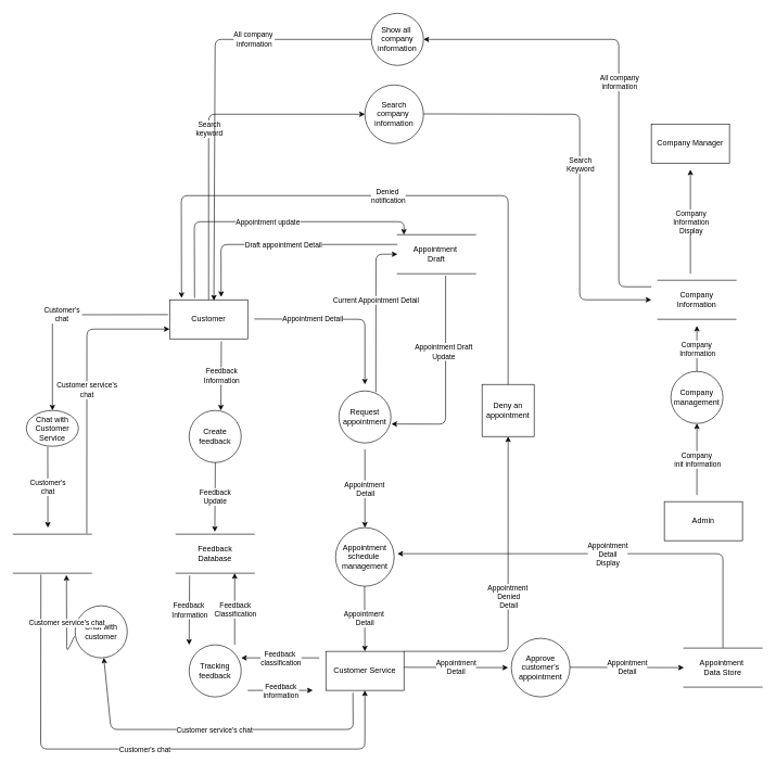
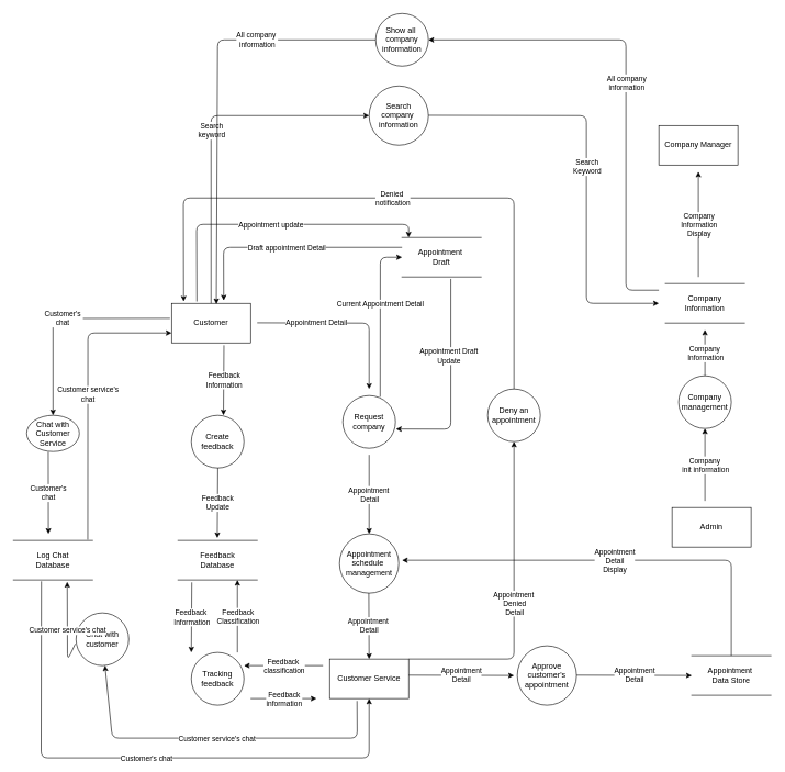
  <mxCell id="0" />
  <mxCell id="1" parent="0" />
  <mxCell id="2" value="Customer" style="rounded=0;whiteSpace=wrap;html=1;" parent="1" vertex="1"><mxGeometry x="260" y="460" width="120" height="60" as="geometry" /></mxCell>
  <mxCell id="3" value="Customer Service" style="rounded=0;whiteSpace=wrap;html=1;" parent="1" vertex="1"><mxGeometry x="500" y="1000" width="120" height="60" as="geometry" /></mxCell>
  <mxCell id="4" value="Company Manager" style="rounded=0;whiteSpace=wrap;html=1;" parent="1" vertex="1"><mxGeometry x="1000" y="190" width="120" height="60" as="geometry" /></mxCell>
  <mxCell id="5" value="Admin" style="rounded=0;whiteSpace=wrap;html=1;" parent="1" vertex="1"><mxGeometry x="1020" y="770" width="120" height="60" as="geometry" /></mxCell>
  <mxCell id="6" value="Create feedback" style="ellipse;whiteSpace=wrap;html=1;aspect=fixed;" parent="1" vertex="1"><mxGeometry x="290" y="630" width="80" height="80" as="geometry" /></mxCell>
  <mxCell id="7" value="Tracking feedback" style="ellipse;whiteSpace=wrap;html=1;aspect=fixed;" parent="1" vertex="1"><mxGeometry x="290" y="990" width="80" height="80" as="geometry" /></mxCell>
- <mxCell id="8" value="Request appointment" style="ellipse;whiteSpace=wrap;html=1;aspect=fixed;" parent="1" vertex="1"><mxGeometry x="520" y="600" width="80" height="80" as="geometry" /></mxCell>
+ <mxCell id="8" value="Request company" style="ellipse;whiteSpace=wrap;html=1;aspect=fixed;" parent="1" vertex="1"><mxGeometry x="520" y="600" width="80" height="80" as="geometry" /></mxCell>
  <mxCell id="9" value="" style="endArrow=classic;html=1;exitX=0.663;exitY=1.06;exitDx=0;exitDy=0;exitPerimeter=0;entryX=0.61;entryY=0;entryDx=0;entryDy=0;entryPerimeter=0;" parent="1" source="2" target="6" edge="1"><mxGeometry relative="1" as="geometry"><mxPoint x="550" y="680" as="sourcePoint" /><mxPoint x="650" y="680" as="targetPoint" /></mxGeometry></mxCell>
  <mxCell id="10" value="Feedback&lt;br&gt;Information" style="edgeLabel;resizable=0;html=1;align=center;verticalAlign=middle;" parent="9" connectable="0" vertex="1"><mxGeometry relative="1" as="geometry" /></mxCell>
  <mxCell id="11" value="" style="shape=partialRectangle;whiteSpace=wrap;html=1;left=0;right=0;fillColor=none;" parent="1" vertex="1"><mxGeometry x="270" y="820" width="120" height="60" as="geometry" /></mxCell>
  <mxCell id="12" value="Feedback Database" style="text;html=1;strokeColor=none;fillColor=none;align=center;verticalAlign=middle;whiteSpace=wrap;rounded=0;" parent="1" vertex="1"><mxGeometry x="310" y="840" width="40" height="20" as="geometry" /></mxCell>
  <mxCell id="13" value="" style="endArrow=classic;html=1;exitX=0.663;exitY=1.06;exitDx=0;exitDy=0;exitPerimeter=0;entryX=0.61;entryY=0;entryDx=0;entryDy=0;entryPerimeter=0;" parent="1" edge="1"><mxGeometry relative="1" as="geometry"><mxPoint x="330.26" y="710" as="sourcePoint" /><mxPoint x="329.5" y="816.4" as="targetPoint" /></mxGeometry></mxCell>
  <mxCell id="14" value="Feedback&lt;br&gt;Update" style="edgeLabel;resizable=0;html=1;align=center;verticalAlign=middle;" parent="13" connectable="0" vertex="1"><mxGeometry relative="1" as="geometry" /></mxCell>
  <mxCell id="15" value="" style="endArrow=classic;html=1;exitX=0.663;exitY=1.06;exitDx=0;exitDy=0;exitPerimeter=0;entryX=0.61;entryY=0;entryDx=0;entryDy=0;entryPerimeter=0;" parent="1" edge="1"><mxGeometry relative="1" as="geometry"><mxPoint x="290.76" y="883.6" as="sourcePoint" /><mxPoint x="290" y="990" as="targetPoint" /></mxGeometry></mxCell>
  <mxCell id="16" value="Feedback&amp;nbsp;&lt;br&gt;Information" style="edgeLabel;resizable=0;html=1;align=center;verticalAlign=middle;" parent="15" connectable="0" vertex="1"><mxGeometry relative="1" as="geometry" /></mxCell>
  <mxCell id="17" value="Appointment schedule&amp;nbsp;&lt;br&gt;management" style="ellipse;whiteSpace=wrap;html=1;aspect=fixed;" parent="1" vertex="1"><mxGeometry x="515" y="810" width="90" height="90" as="geometry" /></mxCell>
  <mxCell id="18" value="" style="endArrow=classic;html=1;" parent="1" edge="1"><mxGeometry relative="1" as="geometry"><mxPoint x="380" y="1060" as="sourcePoint" /><mxPoint x="480" y="1060" as="targetPoint" /></mxGeometry></mxCell>
  <mxCell id="19" value="Feedback&lt;br&gt;information" style="edgeLabel;resizable=0;html=1;align=center;verticalAlign=middle;" parent="18" connectable="0" vertex="1"><mxGeometry relative="1" as="geometry" /></mxCell>
  <mxCell id="20" value="" style="endArrow=classic;html=1;" parent="1" edge="1"><mxGeometry relative="1" as="geometry"><mxPoint x="490" y="1010" as="sourcePoint" /><mxPoint x="370" y="1010" as="targetPoint" /></mxGeometry></mxCell>
  <mxCell id="21" value="Feedback&amp;nbsp;&lt;br&gt;classification" style="edgeLabel;resizable=0;html=1;align=center;verticalAlign=middle;" parent="20" connectable="0" vertex="1"><mxGeometry relative="1" as="geometry" /></mxCell>
  <mxCell id="22" value="" style="endArrow=classic;html=1;" parent="1" edge="1"><mxGeometry relative="1" as="geometry"><mxPoint x="360" y="990" as="sourcePoint" /><mxPoint x="360" y="880" as="targetPoint" /></mxGeometry></mxCell>
  <mxCell id="23" value="Feedback&lt;br&gt;Classification" style="edgeLabel;resizable=0;html=1;align=center;verticalAlign=middle;" parent="22" connectable="0" vertex="1"><mxGeometry relative="1" as="geometry" /></mxCell>
  <mxCell id="24" value="" style="shape=partialRectangle;whiteSpace=wrap;html=1;left=0;right=0;fillColor=none;" parent="1" vertex="1"><mxGeometry x="1050" y="995" width="120" height="60" as="geometry" /></mxCell>
  <mxCell id="25" value="Appointment&amp;nbsp;&lt;br&gt;Data Store" style="text;html=1;strokeColor=none;fillColor=none;align=center;verticalAlign=middle;whiteSpace=wrap;rounded=0;" parent="1" vertex="1"><mxGeometry x="1090" y="1015" width="40" height="20" as="geometry" /></mxCell>
  <mxCell id="26" value="" style="endArrow=classic;html=1;" parent="1" edge="1"><mxGeometry relative="1" as="geometry"><mxPoint x="390" y="489.5" as="sourcePoint" /><mxPoint x="560" y="590" as="targetPoint" /><Array as="points"><mxPoint x="560" y="490" /></Array></mxGeometry></mxCell>
  <mxCell id="27" value="Appointment Detail" style="edgeLabel;resizable=0;html=1;align=center;verticalAlign=middle;" parent="26" connectable="0" vertex="1"><mxGeometry relative="1" as="geometry"><mxPoint x="-45" as="offset" /></mxGeometry></mxCell>
  <mxCell id="28" value="" style="endArrow=classic;html=1;" parent="1" edge="1"><mxGeometry relative="1" as="geometry"><mxPoint x="560" y="690" as="sourcePoint" /><mxPoint x="560" y="810" as="targetPoint" /></mxGeometry></mxCell>
  <mxCell id="29" value="Appointment&amp;nbsp;&lt;br&gt;Detail" style="edgeLabel;resizable=0;html=1;align=center;verticalAlign=middle;" parent="28" connectable="0" vertex="1"><mxGeometry relative="1" as="geometry" /></mxCell>
  <mxCell id="30" value="" style="endArrow=classic;html=1;" parent="1" edge="1"><mxGeometry relative="1" as="geometry"><mxPoint x="559.5" y="900" as="sourcePoint" /><mxPoint x="560" y="1000" as="targetPoint" /></mxGeometry></mxCell>
  <mxCell id="31" value="Appointment&amp;nbsp;&lt;br&gt;Detail" style="edgeLabel;resizable=0;html=1;align=center;verticalAlign=middle;" parent="30" connectable="0" vertex="1"><mxGeometry relative="1" as="geometry" /></mxCell>
  <mxCell id="32" value="Approve customer's appointment" style="ellipse;whiteSpace=wrap;html=1;aspect=fixed;" parent="1" vertex="1"><mxGeometry x="785" y="980" width="90" height="90" as="geometry" /></mxCell>
  <mxCell id="33" value="" style="endArrow=classic;html=1;" parent="1" edge="1"><mxGeometry relative="1" as="geometry"><mxPoint x="620" y="1024.5" as="sourcePoint" /><mxPoint x="780" y="1025" as="targetPoint" /></mxGeometry></mxCell>
  <mxCell id="34" value="Appointment&lt;br&gt;Detail" style="edgeLabel;resizable=0;html=1;align=center;verticalAlign=middle;" parent="33" connectable="0" vertex="1"><mxGeometry relative="1" as="geometry" /></mxCell>
  <mxCell id="35" value="" style="endArrow=classic;html=1;entryX=0;entryY=0.5;entryDx=0;entryDy=0;" parent="1" target="24" edge="1"><mxGeometry relative="1" as="geometry"><mxPoint x="875" y="1024.5" as="sourcePoint" /><mxPoint x="980" y="1025" as="targetPoint" /></mxGeometry></mxCell>
  <mxCell id="36" value="Appointment&lt;br&gt;Detail" style="edgeLabel;resizable=0;html=1;align=center;verticalAlign=middle;" parent="35" connectable="0" vertex="1"><mxGeometry relative="1" as="geometry" /></mxCell>
  <mxCell id="37" value="" style="endArrow=classic;html=1;exitX=0.5;exitY=0;exitDx=0;exitDy=0;" parent="1" source="24" edge="1"><mxGeometry relative="1" as="geometry"><mxPoint x="710" y="950" as="sourcePoint" /><mxPoint x="610" y="850" as="targetPoint" /><Array as="points"><mxPoint x="1110" y="850" /></Array></mxGeometry></mxCell>
  <mxCell id="38" value="Appointment&lt;br&gt;Detail&lt;br&gt;Display" style="edgeLabel;resizable=0;html=1;align=center;verticalAlign=middle;" parent="37" connectable="0" vertex="1"><mxGeometry relative="1" as="geometry" /></mxCell>
  <mxCell id="39" value="" style="shape=partialRectangle;whiteSpace=wrap;html=1;left=0;right=0;fillColor=none;" parent="1" vertex="1"><mxGeometry x="20" y="820" width="120" height="60" as="geometry" /></mxCell>
+ <mxCell id="40" value="Log Chat Database" style="text;html=1;strokeColor=none;fillColor=none;align=center;verticalAlign=middle;whiteSpace=wrap;rounded=0;" parent="1" vertex="1"><mxGeometry x="60" y="840" width="40" height="20" as="geometry" /></mxCell>
  <mxCell id="41" value="Chat with Customer Service" style="ellipse;whiteSpace=wrap;html=1;aspect=fixed;" parent="1" vertex="1"><mxGeometry x="40" y="630" width="80" height="55" as="geometry" /></mxCell>
  <mxCell id="42" value="" style="endArrow=classic;html=1;exitX=1;exitY=0;exitDx=0;exitDy=0;" parent="1" source="3" target="44" edge="1"><mxGeometry relative="1" as="geometry"><mxPoint x="600" y="820" as="sourcePoint" /><mxPoint x="750" y="680" as="targetPoint" /><Array as="points"><mxPoint x="780" y="1000" /></Array></mxGeometry></mxCell>
  <mxCell id="43" value="Appointment&amp;nbsp;&lt;br&gt;Denied&lt;br&gt;Detail" style="edgeLabel;resizable=0;html=1;align=center;verticalAlign=middle;" parent="42" connectable="0" vertex="1"><mxGeometry relative="1" as="geometry" /></mxCell>
- <mxCell id="44" value="Deny an appointment" style="whiteSpace=wrap;html=1;aspect=fixed;rounded=0;" parent="1" vertex="1"><mxGeometry x="740" y="590" width="80" height="80" as="geometry" /></mxCell>
+ <mxCell id="44" value="Deny an appointment" style="ellipse;whiteSpace=wrap;html=1;aspect=fixed;" parent="1" vertex="1"><mxGeometry x="740" y="590" width="80" height="80" as="geometry" /></mxCell>
  <mxCell id="45" value="" style="endArrow=classic;html=1;entryX=0.153;entryY=-0.047;entryDx=0;entryDy=0;entryPerimeter=0;exitX=0.5;exitY=0;exitDx=0;exitDy=0;" parent="1" source="44" target="2" edge="1"><mxGeometry relative="1" as="geometry"><mxPoint x="750" y="590" as="sourcePoint" /><mxPoint x="750" y="460" as="targetPoint" /><Array as="points"><mxPoint x="780" y="300" /><mxPoint x="278" y="300" /></Array></mxGeometry></mxCell>
  <mxCell id="46" value="Denied&amp;nbsp;&lt;br&gt;notification" style="edgeLabel;resizable=0;html=1;align=center;verticalAlign=middle;" parent="45" connectable="0" vertex="1"><mxGeometry relative="1" as="geometry" /></mxCell>
  <mxCell id="47" value="" style="endArrow=classic;html=1;exitX=-0.02;exitY=0.38;exitDx=0;exitDy=0;exitPerimeter=0;entryX=0.5;entryY=0;entryDx=0;entryDy=0;" parent="1" source="2" target="41" edge="1"><mxGeometry relative="1" as="geometry"><mxPoint x="180" y="600" as="sourcePoint" /><mxPoint x="280" y="600" as="targetPoint" /><Array as="points"><mxPoint x="80" y="483" /></Array></mxGeometry></mxCell>
  <mxCell id="48" value="Customer's&amp;nbsp;&lt;br&gt;chat&amp;nbsp;" style="edgeLabel;resizable=0;html=1;align=center;verticalAlign=middle;" parent="47" connectable="0" vertex="1"><mxGeometry relative="1" as="geometry" /></mxCell>
  <mxCell id="49" value="" style="endArrow=classic;html=1;exitX=0.41;exitY=1.01;exitDx=0;exitDy=0;exitPerimeter=0;" parent="1" source="41" edge="1"><mxGeometry relative="1" as="geometry"><mxPoint x="180" y="780" as="sourcePoint" /><mxPoint x="73" y="810" as="targetPoint" /></mxGeometry></mxCell>
  <mxCell id="50" value="Customer's&lt;br&gt;chat" style="edgeLabel;resizable=0;html=1;align=center;verticalAlign=middle;" parent="49" connectable="0" vertex="1"><mxGeometry relative="1" as="geometry" /></mxCell>
  <mxCell id="51" value="" style="endArrow=classic;html=1;exitX=0.353;exitY=1.033;exitDx=0;exitDy=0;exitPerimeter=0;entryX=0.5;entryY=1;entryDx=0;entryDy=0;" parent="1" source="39" target="3" edge="1"><mxGeometry relative="1" as="geometry"><mxPoint x="180" y="980" as="sourcePoint" /><mxPoint x="280" y="980" as="targetPoint" /><Array as="points"><mxPoint x="62" y="1150" /><mxPoint x="560" y="1150" /></Array></mxGeometry></mxCell>
  <mxCell id="52" value="Customer's chat" style="edgeLabel;resizable=0;html=1;align=center;verticalAlign=middle;" parent="51" connectable="0" vertex="1"><mxGeometry relative="1" as="geometry" /></mxCell>
  <mxCell id="53" value="" style="endArrow=classic;html=1;exitX=0.347;exitY=1.06;exitDx=0;exitDy=0;exitPerimeter=0;" parent="1" source="3" target="55" edge="1"><mxGeometry relative="1" as="geometry"><mxPoint x="180" y="1080" as="sourcePoint" /><mxPoint x="280" y="1080" as="targetPoint" /><Array as="points"><mxPoint x="542" y="1120" /><mxPoint x="170" y="1120" /></Array></mxGeometry></mxCell>
  <mxCell id="54" value="Customer service's chat" style="edgeLabel;resizable=0;html=1;align=center;verticalAlign=middle;" parent="53" connectable="0" vertex="1"><mxGeometry relative="1" as="geometry" /></mxCell>
  <mxCell id="55" value="Chat with customer" style="ellipse;whiteSpace=wrap;html=1;aspect=fixed;" parent="1" vertex="1"><mxGeometry x="115" y="930" width="80" height="80" as="geometry" /></mxCell>
  <mxCell id="56" value="" style="endArrow=classic;html=1;exitX=-0.015;exitY=0.588;exitDx=0;exitDy=0;entryX=0.68;entryY=1.047;entryDx=0;entryDy=0;entryPerimeter=0;exitPerimeter=0;" parent="1" source="55" target="39" edge="1"><mxGeometry relative="1" as="geometry"><mxPoint x="180" y="970" as="sourcePoint" /><mxPoint x="280" y="970" as="targetPoint" /><Array as="points"><mxPoint x="102" y="1002" /></Array></mxGeometry></mxCell>
  <mxCell id="57" value="Customer service's chat" style="edgeLabel;resizable=0;html=1;align=center;verticalAlign=middle;" parent="56" connectable="0" vertex="1"><mxGeometry relative="1" as="geometry" /></mxCell>
  <mxCell id="58" value="" style="endArrow=classic;html=1;entryX=0;entryY=0.75;entryDx=0;entryDy=0;exitX=0.94;exitY=-0.02;exitDx=0;exitDy=0;exitPerimeter=0;" parent="1" source="39" target="2" edge="1"><mxGeometry relative="1" as="geometry"><mxPoint x="170" y="950" as="sourcePoint" /><mxPoint x="280" y="670" as="targetPoint" /><Array as="points"><mxPoint x="133" y="505" /></Array></mxGeometry></mxCell>
  <mxCell id="59" value="Customer service's&lt;br&gt;chat" style="edgeLabel;resizable=0;html=1;align=center;verticalAlign=middle;" parent="58" connectable="0" vertex="1"><mxGeometry relative="1" as="geometry" /></mxCell>
  <mxCell id="60" value="" style="shape=partialRectangle;whiteSpace=wrap;html=1;left=0;right=0;fillColor=none;" parent="1" vertex="1"><mxGeometry x="1010" y="430" width="120" height="60" as="geometry" /></mxCell>
  <mxCell id="61" value="Company Information" style="text;html=1;strokeColor=none;fillColor=none;align=center;verticalAlign=middle;whiteSpace=wrap;rounded=0;" parent="1" vertex="1"><mxGeometry x="1050" y="450" width="40" height="20" as="geometry" /></mxCell>
  <mxCell id="62" value="" style="shape=partialRectangle;whiteSpace=wrap;html=1;left=0;right=0;fillColor=none;" parent="1" vertex="1"><mxGeometry x="610" y="360" width="120" height="60" as="geometry" /></mxCell>
  <mxCell id="63" value="Appointment&amp;nbsp;&lt;br&gt;Draft" style="text;html=1;strokeColor=none;fillColor=none;align=center;verticalAlign=middle;whiteSpace=wrap;rounded=0;" parent="1" vertex="1"><mxGeometry x="650" y="380" width="40" height="20" as="geometry" /></mxCell>
  <mxCell id="64" value="" style="endArrow=classic;html=1;exitX=0.71;exitY=0.025;exitDx=0;exitDy=0;exitPerimeter=0;entryX=0;entryY=0.5;entryDx=0;entryDy=0;" parent="1" source="8" target="62" edge="1"><mxGeometry relative="1" as="geometry"><mxPoint x="490" y="570" as="sourcePoint" /><mxPoint x="590" y="570" as="targetPoint" /><Array as="points"><mxPoint x="577" y="390" /></Array></mxGeometry></mxCell>
  <mxCell id="65" value="Current Appointment Detail" style="edgeLabel;resizable=0;html=1;align=center;verticalAlign=middle;" parent="64" connectable="0" vertex="1"><mxGeometry relative="1" as="geometry"><mxPoint y="-19" as="offset" /></mxGeometry></mxCell>
  <mxCell id="66" value="" style="endArrow=classic;html=1;exitX=0;exitY=0.25;exitDx=0;exitDy=0;entryX=0.66;entryY=-0.073;entryDx=0;entryDy=0;entryPerimeter=0;" parent="1" source="62" target="2" edge="1"><mxGeometry relative="1" as="geometry"><mxPoint x="490" y="570" as="sourcePoint" /><mxPoint x="590" y="570" as="targetPoint" /><Array as="points"><mxPoint x="339" y="375" /></Array></mxGeometry></mxCell>
  <mxCell id="67" value="Draft appointment Detail" style="edgeLabel;resizable=0;html=1;align=center;verticalAlign=middle;" parent="66" connectable="0" vertex="1"><mxGeometry relative="1" as="geometry" /></mxCell>
  <mxCell id="68" value="" style="endArrow=classic;html=1;exitX=0.32;exitY=-0.047;exitDx=0;exitDy=0;exitPerimeter=0;entryX=0.083;entryY=0;entryDx=0;entryDy=0;entryPerimeter=0;" parent="1" source="2" target="62" edge="1"><mxGeometry relative="1" as="geometry"><mxPoint x="490" y="570" as="sourcePoint" /><mxPoint x="590" y="570" as="targetPoint" /><Array as="points"><mxPoint x="298" y="340" /><mxPoint x="620" y="340" /></Array></mxGeometry></mxCell>
  <mxCell id="69" value="Appointment update" style="edgeLabel;resizable=0;html=1;align=center;verticalAlign=middle;" parent="68" connectable="0" vertex="1"><mxGeometry relative="1" as="geometry" /></mxCell>
  <mxCell id="70" value="" style="endArrow=classic;html=1;exitX=0.617;exitY=1.047;exitDx=0;exitDy=0;exitPerimeter=0;entryX=1.01;entryY=0.635;entryDx=0;entryDy=0;entryPerimeter=0;" parent="1" source="62" target="8" edge="1"><mxGeometry relative="1" as="geometry"><mxPoint x="490" y="570" as="sourcePoint" /><mxPoint x="590" y="570" as="targetPoint" /><Array as="points"><mxPoint x="684" y="651" /></Array></mxGeometry></mxCell>
  <mxCell id="71" value="Appointment Draft&lt;br&gt;Update" style="edgeLabel;resizable=0;html=1;align=center;verticalAlign=middle;" parent="70" connectable="0" vertex="1"><mxGeometry relative="1" as="geometry"><mxPoint x="-4" y="-39" as="offset" /></mxGeometry></mxCell>
  <mxCell id="72" value="" style="endArrow=classic;html=1;" parent="1" edge="1"><mxGeometry relative="1" as="geometry"><mxPoint x="1070" y="760" as="sourcePoint" /><mxPoint x="1070" y="650" as="targetPoint" /></mxGeometry></mxCell>
  <mxCell id="73" value="Company&amp;nbsp;&lt;br&gt;init information" style="edgeLabel;resizable=0;html=1;align=center;verticalAlign=middle;" parent="72" connectable="0" vertex="1"><mxGeometry relative="1" as="geometry" /></mxCell>
  <mxCell id="74" value="Company management" style="ellipse;whiteSpace=wrap;html=1;aspect=fixed;" parent="1" vertex="1"><mxGeometry x="1030" y="570" width="80" height="80" as="geometry" /></mxCell>
  <mxCell id="75" value="" style="endArrow=classic;html=1;exitX=0.5;exitY=0;exitDx=0;exitDy=0;" parent="1" source="74" edge="1"><mxGeometry relative="1" as="geometry"><mxPoint x="910" y="550" as="sourcePoint" /><mxPoint x="1070" y="500" as="targetPoint" /></mxGeometry></mxCell>
  <mxCell id="76" value="Company&amp;nbsp;&lt;br&gt;Information" style="edgeLabel;resizable=0;html=1;align=center;verticalAlign=middle;" parent="75" connectable="0" vertex="1"><mxGeometry relative="1" as="geometry" /></mxCell>
  <mxCell id="77" value="" style="endArrow=classic;html=1;" parent="1" edge="1"><mxGeometry relative="1" as="geometry"><mxPoint x="1060" as="sourcePoint" y="420" /><mxPoint x="1060" y="260" as="targetPoint" /></mxGeometry></mxCell>
  <mxCell id="78" value="Company&lt;br&gt;Information&lt;br&gt;Display" style="edgeLabel;resizable=0;html=1;align=center;verticalAlign=middle;" parent="77" connectable="0" vertex="1"><mxGeometry relative="1" as="geometry" /></mxCell>
  <mxCell id="79" value="Search company&amp;nbsp;&lt;br&gt;information" style="ellipse;whiteSpace=wrap;html=1;aspect=fixed;" parent="1" vertex="1"><mxGeometry x="560" y="130" width="90" height="90" as="geometry" /></mxCell>
  <mxCell id="80" value="" style="endArrow=classic;html=1;exitX=0.5;exitY=0;exitDx=0;exitDy=0;entryX=0;entryY=0.5;entryDx=0;entryDy=0;" parent="1" source="2" target="79" edge="1"><mxGeometry relative="1" as="geometry"><mxPoint x="620" y="320" as="sourcePoint" /><mxPoint x="720" y="320" as="targetPoint" /><Array as="points"><mxPoint x="320" y="175" /></Array></mxGeometry></mxCell>
  <mxCell id="81" value="Search&lt;br&gt;keyword" style="edgeLabel;resizable=0;html=1;align=center;verticalAlign=middle;" parent="80" connectable="0" vertex="1"><mxGeometry relative="1" as="geometry" /></mxCell>
  <mxCell id="82" value="" style="endArrow=classic;html=1;" parent="1" edge="1"><mxGeometry relative="1" as="geometry"><mxPoint x="650" y="174.5" as="sourcePoint" /><mxPoint x="1000" y="460" as="targetPoint" /><Array as="points"><mxPoint x="890" y="175" /><mxPoint x="890" y="460" /></Array></mxGeometry></mxCell>
  <mxCell id="83" value="Search&lt;br&gt;Keyword" style="edgeLabel;resizable=0;html=1;align=center;verticalAlign=middle;" parent="82" connectable="0" vertex="1"><mxGeometry relative="1" as="geometry" /></mxCell>
  <mxCell id="84" value="" style="endArrow=classic;html=1;" parent="1" edge="1"><mxGeometry relative="1" as="geometry"><mxPoint x="1000" y="440" as="sourcePoint" /><mxPoint x="650" y="60" as="targetPoint" /><Array as="points"><mxPoint x="950" y="440" /><mxPoint x="950" y="60" /></Array></mxGeometry></mxCell>
  <mxCell id="85" value="All company&lt;br&gt;information" style="edgeLabel;resizable=0;html=1;align=center;verticalAlign=middle;" parent="84" connectable="0" vertex="1"><mxGeometry relative="1" as="geometry" /></mxCell>
  <mxCell id="86" value="Show all&amp;nbsp;&lt;br&gt;company information" style="ellipse;whiteSpace=wrap;html=1;aspect=fixed;" parent="1" vertex="1"><mxGeometry x="570" y="20" width="80" height="80" as="geometry" /></mxCell>
  <mxCell id="87" value="" style="endArrow=classic;html=1;exitX=0;exitY=0.5;exitDx=0;exitDy=0;entryX=0.567;entryY=0.02;entryDx=0;entryDy=0;entryPerimeter=0;" parent="1" source="86" target="2" edge="1"><mxGeometry relative="1" as="geometry"><mxPoint x="480" y="140" as="sourcePoint" /><mxPoint x="480" y="380" as="targetPoint" /><Array as="points"><mxPoint x="330" y="60" /></Array></mxGeometry></mxCell>
  <mxCell id="88" value="All company&amp;nbsp;&lt;br&gt;information" style="edgeLabel;resizable=0;html=1;align=center;verticalAlign=middle;" parent="87" connectable="0" vertex="1"><mxGeometry relative="1" as="geometry"><mxPoint x="60" y="-81" as="offset" /></mxGeometry></mxCell>
